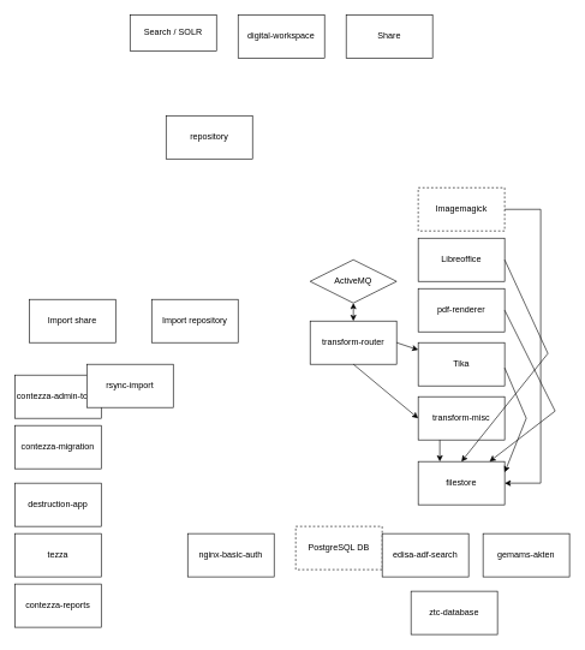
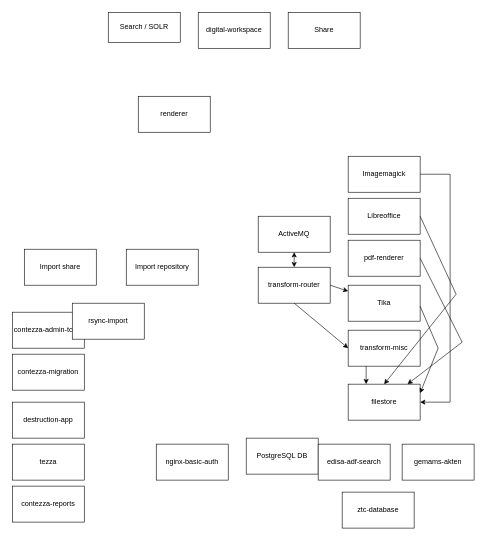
  <mxCell id="0" />
  <mxCell id="1" parent="0" />
  <mxCell id="2" value="Share" style="rounded=0;whiteSpace=wrap;html=1;" vertex="1" parent="1"><mxGeometry x="480" y="20" width="120" height="60" as="geometry" /></mxCell>
  <mxCell id="3" value="Import share" style="rounded=0;whiteSpace=wrap;html=1;" vertex="1" parent="1"><mxGeometry x="40" y="415" width="120" height="60" as="geometry" /></mxCell>
  <mxCell id="4" value="Import repository" style="rounded=0;whiteSpace=wrap;html=1;" vertex="1" parent="1"><mxGeometry x="210" y="415" width="120" height="60" as="geometry" /></mxCell>
  <mxCell id="5" value="Search / SOLR" style="rounded=0;whiteSpace=wrap;html=1;" vertex="1" parent="1"><mxGeometry x="180" y="20" width="120" height="50" as="geometry" /></mxCell>
- <mxCell id="6" value="PostgreSQL DB" style="rounded=0;whiteSpace=wrap;html=1;dashed=1;" vertex="1" parent="1"><mxGeometry x="410" y="730" width="120" height="60" as="geometry" /></mxCell>
- <mxCell id="7" value="ActiveMQ" style="rhombus;whiteSpace=wrap;html=1;" vertex="1" parent="1"><mxGeometry x="430" y="360" width="120" height="60" as="geometry" /></mxCell>
- <mxCell id="8" value="Imagemagick" style="rounded=0;whiteSpace=wrap;html=1;dashed=1;" vertex="1" parent="1"><mxGeometry x="580" y="260" width="120" height="60" as="geometry" /></mxCell>
+ <mxCell id="6" value="PostgreSQL DB" style="rounded=0;whiteSpace=wrap;html=1;" vertex="1" parent="1"><mxGeometry x="410" y="730" width="120" height="60" as="geometry" /></mxCell>
+ <mxCell id="7" value="ActiveMQ" style="rounded=0;whiteSpace=wrap;html=1;" vertex="1" parent="1"><mxGeometry x="430" y="360" width="120" height="60" as="geometry" /></mxCell>
+ <mxCell id="8" value="Imagemagick" style="rounded=0;whiteSpace=wrap;html=1;" vertex="1" parent="1"><mxGeometry x="580" y="260" width="120" height="60" as="geometry" /></mxCell>
  <mxCell id="9" value="Libreoffice" style="rounded=0;whiteSpace=wrap;html=1;" vertex="1" parent="1"><mxGeometry x="580" y="330" width="120" height="60" as="geometry" /></mxCell>
  <mxCell id="10" value="pdf-renderer" style="rounded=0;whiteSpace=wrap;html=1;" vertex="1" parent="1"><mxGeometry x="580" y="400" width="120" height="60" as="geometry" /></mxCell>
  <mxCell id="11" value="Tika" style="rounded=0;whiteSpace=wrap;html=1;" vertex="1" parent="1"><mxGeometry x="580" y="475" width="120" height="60" as="geometry" /></mxCell>
  <mxCell id="12" value="transform-misc" style="rounded=0;whiteSpace=wrap;html=1;" vertex="1" parent="1"><mxGeometry x="580" y="550" width="120" height="60" as="geometry" /></mxCell>
  <mxCell id="13" value="transform-router" style="rounded=0;whiteSpace=wrap;html=1;" vertex="1" parent="1"><mxGeometry x="430" y="445" width="120" height="60" as="geometry" /></mxCell>
  <mxCell id="14" value="filestore" style="rounded=0;whiteSpace=wrap;html=1;" vertex="1" parent="1"><mxGeometry x="580" y="640" width="120" height="60" as="geometry" /></mxCell>
  <mxCell id="15" value="contezza-admin-tools" style="rounded=0;whiteSpace=wrap;html=1;" vertex="1" parent="1"><mxGeometry x="20" y="520" width="120" height="60" as="geometry" /></mxCell>
  <mxCell id="16" value="contezza-migration" style="rounded=0;whiteSpace=wrap;html=1;" vertex="1" parent="1"><mxGeometry x="20" y="590" width="120" height="60" as="geometry" /></mxCell>
  <mxCell id="17" value="destruction-app" style="rounded=0;whiteSpace=wrap;html=1;" vertex="1" parent="1"><mxGeometry x="20" y="670" width="120" height="60" as="geometry" /></mxCell>
  <mxCell id="18" value="digital-workspace" style="rounded=0;whiteSpace=wrap;html=1;" vertex="1" parent="1"><mxGeometry x="330" y="20" width="120" height="60" as="geometry" /></mxCell>
  <mxCell id="19" value="edisa-adf-search" style="rounded=0;whiteSpace=wrap;html=1;" vertex="1" parent="1"><mxGeometry x="530" y="740" width="120" height="60" as="geometry" /></mxCell>
  <mxCell id="20" value="gemams-akten" style="rounded=0;whiteSpace=wrap;html=1;" vertex="1" parent="1"><mxGeometry x="670" y="740" width="120" height="60" as="geometry" /></mxCell>
  <mxCell id="21" value="contezza-reports" style="rounded=0;whiteSpace=wrap;html=1;" vertex="1" parent="1"><mxGeometry x="20" y="810" width="120" height="60" as="geometry" /></mxCell>
  <mxCell id="22" value="tezza" style="rounded=0;whiteSpace=wrap;html=1;" vertex="1" parent="1"><mxGeometry x="20" y="740" width="120" height="60" as="geometry" /></mxCell>
  <mxCell id="23" value="nginx-basic-auth" style="rounded=0;whiteSpace=wrap;html=1;" vertex="1" parent="1"><mxGeometry x="260" y="740" width="120" height="60" as="geometry" /></mxCell>
  <mxCell id="24" value="rsync-import" style="rounded=0;whiteSpace=wrap;html=1;" vertex="1" parent="1"><mxGeometry x="120" y="505" width="120" height="60" as="geometry" /></mxCell>
  <mxCell id="25" value="ztc-database" style="rounded=0;whiteSpace=wrap;html=1;" vertex="1" parent="1"><mxGeometry x="570" y="820" width="120" height="60" as="geometry" /></mxCell>
- <mxCell id="26" value="repository" style="rounded=0;whiteSpace=wrap;html=1;" vertex="1" parent="1"><mxGeometry x="230" y="160" width="120" height="60" as="geometry" /></mxCell>
+ <mxCell id="26" value="renderer" style="rounded=0;whiteSpace=wrap;html=1;" vertex="1" parent="1"><mxGeometry x="230" y="160" width="120" height="60" as="geometry" /></mxCell>
  <mxCell id="27" value="" style="endArrow=classic;startArrow=classic;html=1;rounded=0;exitX=0.5;exitY=0;exitDx=0;exitDy=0;entryX=0.5;entryY=1;entryDx=0;entryDy=0;" edge="1" parent="1" source="13" target="7"><mxGeometry width="50" height="50" relative="1" as="geometry"><mxPoint x="430" y="390" as="sourcePoint" /><mxPoint x="380" y="320" as="targetPoint" /></mxGeometry></mxCell>
  <mxCell id="28" value="" style="endArrow=classic;html=1;rounded=0;exitX=0.5;exitY=1;exitDx=0;exitDy=0;entryX=0;entryY=0.5;entryDx=0;entryDy=0;" edge="1" parent="1" source="13" target="12"><mxGeometry width="50" height="50" relative="1" as="geometry"><mxPoint x="410" y="320" as="sourcePoint" /><mxPoint x="410" y="430" as="targetPoint" /></mxGeometry></mxCell>
  <mxCell id="29" value="" style="endArrow=classic;html=1;rounded=0;exitX=1;exitY=0.5;exitDx=0;exitDy=0;" edge="1" parent="1" source="13" target="11"><mxGeometry width="50" height="50" relative="1" as="geometry"><mxPoint x="410" y="360" as="sourcePoint" /><mxPoint x="460" y="310" as="targetPoint" /></mxGeometry></mxCell>
  <mxCell id="30" value="" style="endArrow=none;html=1;rounded=0;exitX=1;exitY=0.5;exitDx=0;exitDy=0;" edge="1" parent="1" source="8"><mxGeometry width="50" height="50" relative="1" as="geometry"><mxPoint x="410" y="470" as="sourcePoint" /><mxPoint x="750" y="290" as="targetPoint" /></mxGeometry></mxCell>
  <mxCell id="31" value="" style="endArrow=none;html=1;rounded=0;" edge="1" parent="1"><mxGeometry width="50" height="50" relative="1" as="geometry"><mxPoint x="750" y="670" as="sourcePoint" /><mxPoint x="750" y="290" as="targetPoint" /></mxGeometry></mxCell>
  <mxCell id="32" value="" style="endArrow=classic;html=1;rounded=0;entryX=1;entryY=0.5;entryDx=0;entryDy=0;" edge="1" parent="1" target="14"><mxGeometry width="50" height="50" relative="1" as="geometry"><mxPoint x="750" y="670" as="sourcePoint" /><mxPoint x="460" y="420" as="targetPoint" /></mxGeometry></mxCell>
  <mxCell id="33" value="" style="endArrow=classic;html=1;rounded=0;" edge="1" parent="1" target="14"><mxGeometry width="50" height="50" relative="1" as="geometry"><mxPoint x="700" y="430" as="sourcePoint" /><mxPoint x="750" y="380" as="targetPoint" /><Array as="points"><mxPoint x="770" y="570" /></Array></mxGeometry></mxCell>
  <mxCell id="34" value="" style="endArrow=classic;html=1;rounded=0;entryX=1;entryY=0.25;entryDx=0;entryDy=0;" edge="1" parent="1" target="14"><mxGeometry width="50" height="50" relative="1" as="geometry"><mxPoint x="700" y="510" as="sourcePoint" /><mxPoint x="750" y="460" as="targetPoint" /><Array as="points"><mxPoint x="730" y="580" /></Array></mxGeometry></mxCell>
  <mxCell id="35" value="" style="endArrow=classic;html=1;rounded=0;entryX=0.5;entryY=0;entryDx=0;entryDy=0;" edge="1" parent="1" target="14"><mxGeometry width="50" height="50" relative="1" as="geometry"><mxPoint x="700" y="360" as="sourcePoint" /><mxPoint x="750" y="310" as="targetPoint" /><Array as="points"><mxPoint x="760" y="490" /></Array></mxGeometry></mxCell>
  <mxCell id="36" value="" style="endArrow=classic;html=1;rounded=0;entryX=0.25;entryY=0;entryDx=0;entryDy=0;" edge="1" parent="1" target="14"><mxGeometry width="50" height="50" relative="1" as="geometry"><mxPoint x="610" y="610" as="sourcePoint" /><mxPoint x="660" y="560" as="targetPoint" /></mxGeometry></mxCell>
